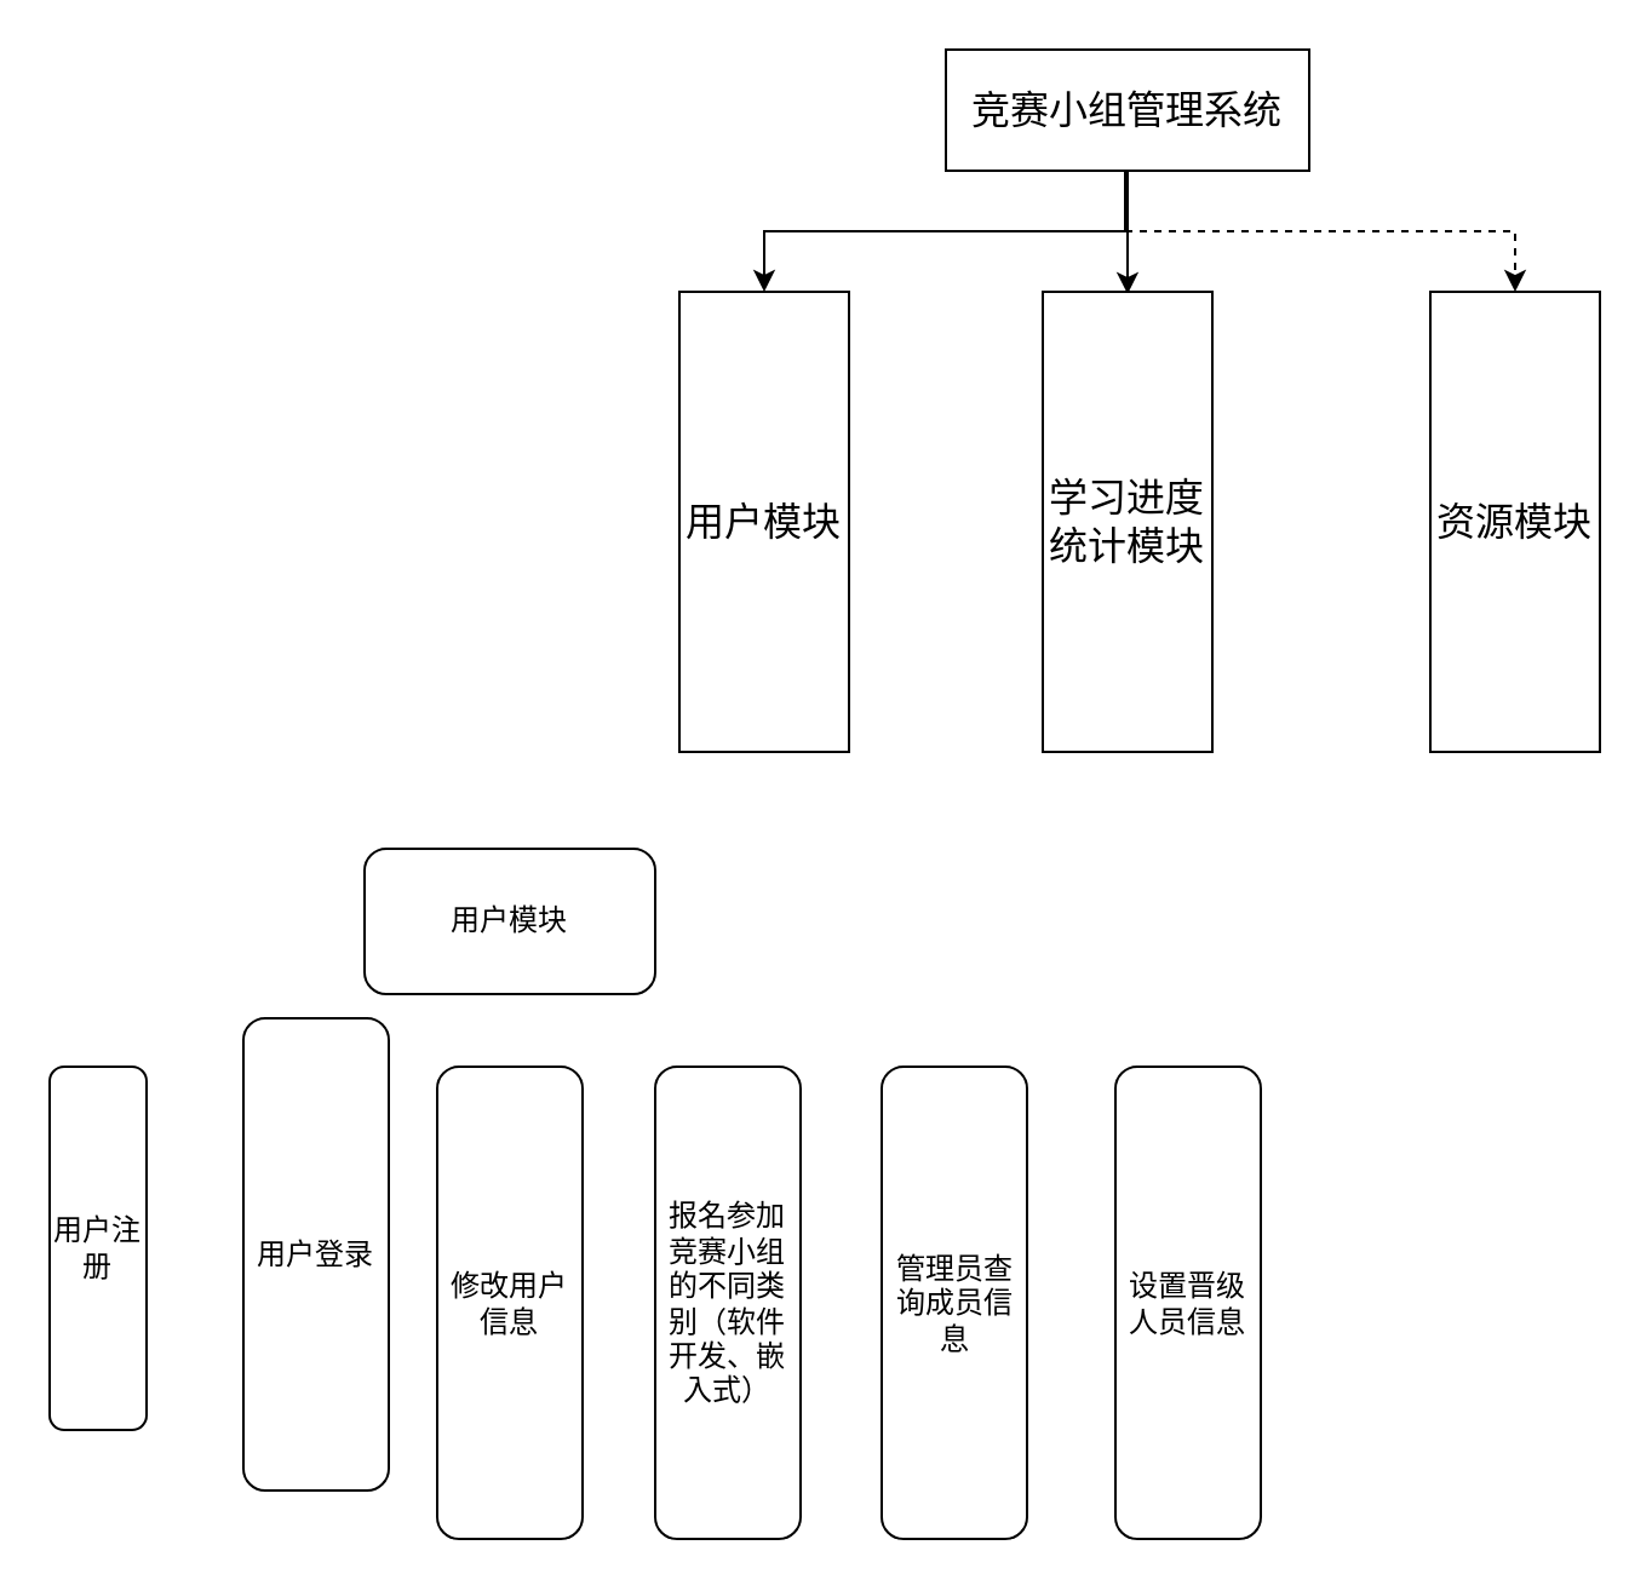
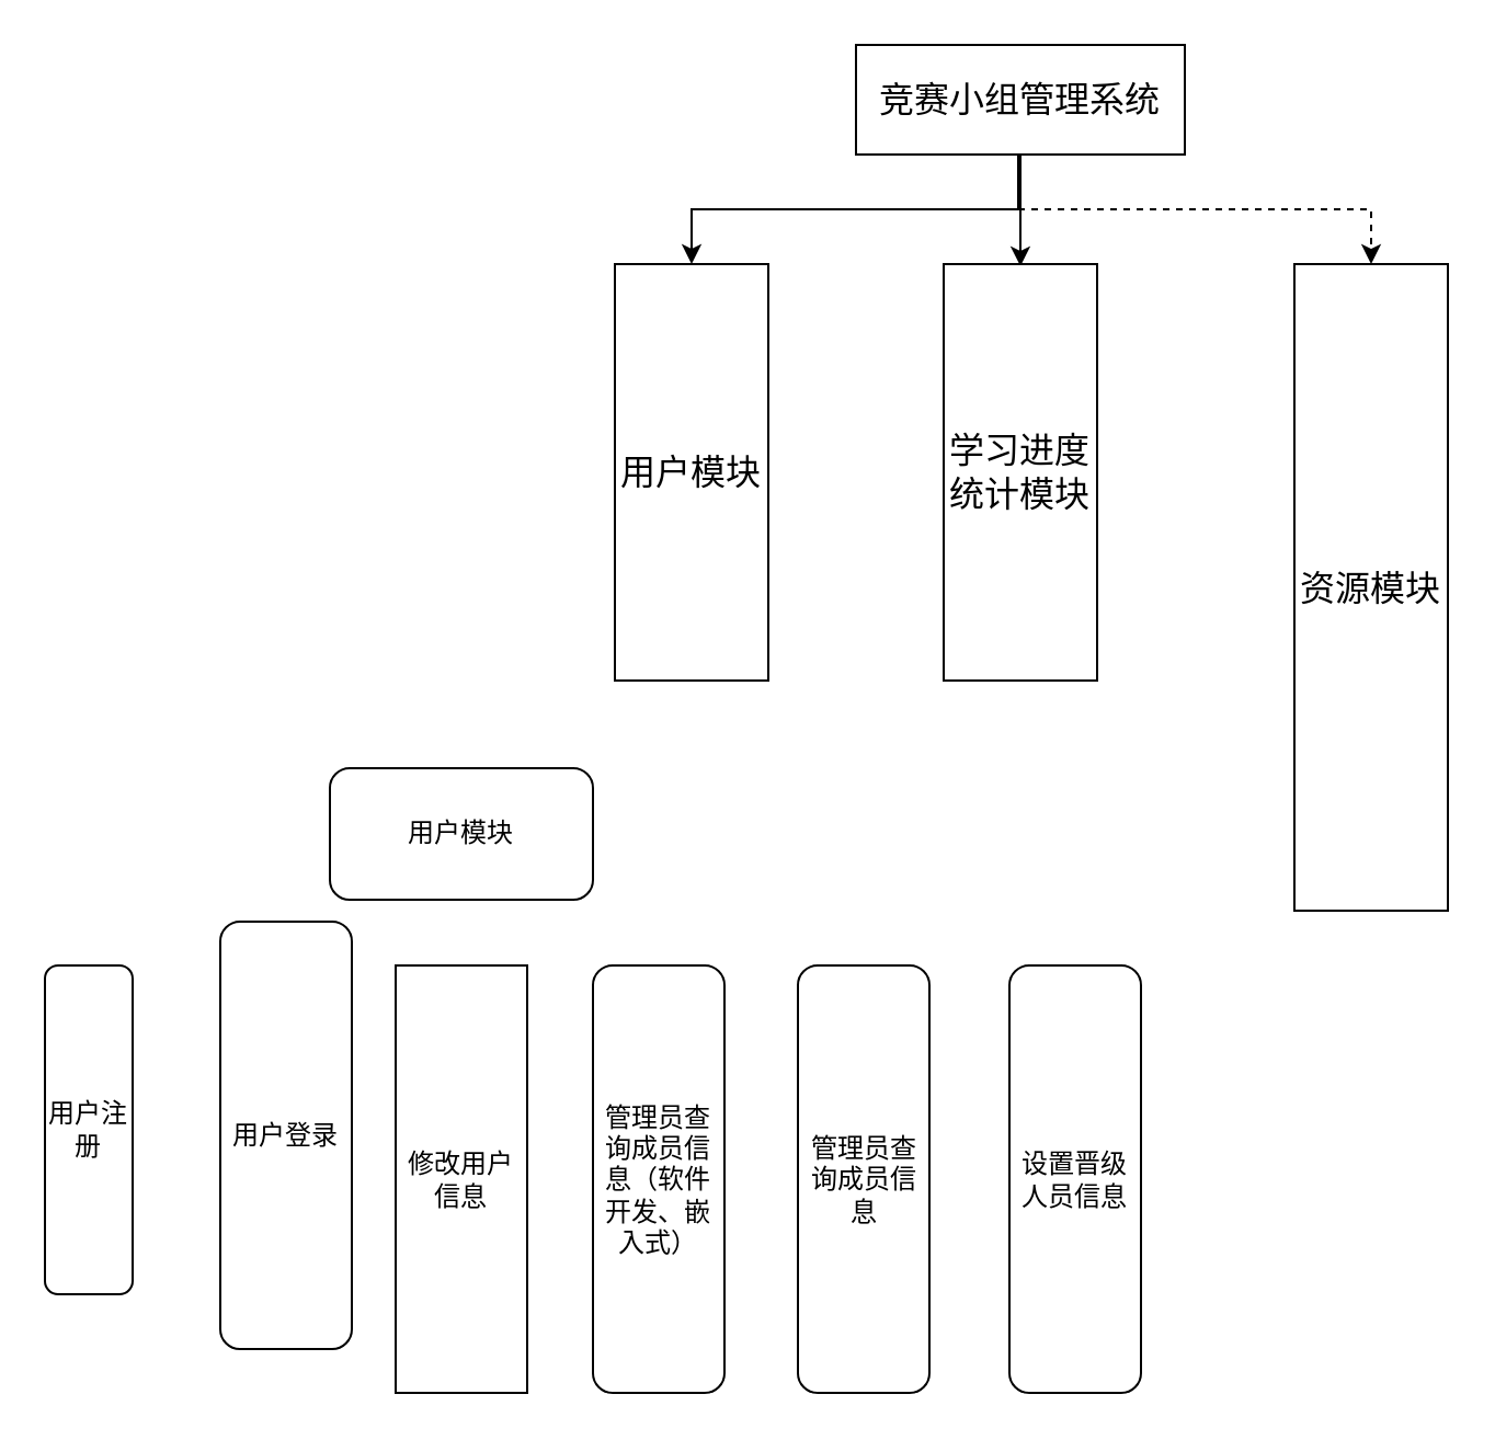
  <mxCell id="0" />
  <mxCell id="1" parent="0" />
  <mxCell id="2" style="edgeStyle=orthogonalEdgeStyle;rounded=0;orthogonalLoop=1;jettySize=auto;html=1;exitX=0.5;exitY=1;exitDx=0;exitDy=0;" edge="1" parent="1" source="5" target="6"><mxGeometry relative="1" as="geometry" /></mxCell>
  <mxCell id="3" style="edgeStyle=orthogonalEdgeStyle;rounded=0;orthogonalLoop=1;jettySize=auto;html=1;exitX=0.5;exitY=1;exitDx=0;exitDy=0;entryX=0.657;entryY=0.005;entryDx=0;entryDy=0;entryPerimeter=0;" edge="1" parent="1"><mxGeometry relative="1" as="geometry"><mxPoint x="464" y="70" as="sourcePoint" /><mxPoint x="464.99" y="120.95" as="targetPoint" /><Array as="points"><mxPoint x="464" y="95" /><mxPoint x="465" y="95" /></Array></mxGeometry></mxCell>
  <mxCell id="4" style="edgeStyle=orthogonalEdgeStyle;rounded=0;orthogonalLoop=1;jettySize=auto;html=1;exitX=0.5;exitY=1;exitDx=0;exitDy=0;entryX=0.5;entryY=0;entryDx=0;entryDy=0;dashed=1;" edge="1" parent="1" source="5" target="8"><mxGeometry relative="1" as="geometry" /></mxCell>
  <mxCell id="5" value="竞赛小组管理系统" style="rounded=0;whiteSpace=wrap;html=1;fontSize=16;" vertex="1" parent="1"><mxGeometry x="390" y="20" width="150" height="50" as="geometry" /></mxCell>
  <mxCell id="6" value="用户模块" style="rounded=0;whiteSpace=wrap;html=1;fontSize=16;" vertex="1" parent="1"><mxGeometry x="280" y="120" width="70" height="190" as="geometry" /></mxCell>
  <mxCell id="7" value="学习进度统计模块" style="rounded=0;whiteSpace=wrap;html=1;fontSize=16;" vertex="1" parent="1"><mxGeometry x="430" y="120" width="70" height="190" as="geometry" /></mxCell>
- <mxCell id="8" value="资源模块" style="rounded=0;whiteSpace=wrap;html=1;fontSize=16;" vertex="1" parent="1"><mxGeometry x="590" y="120" width="70" height="190" as="geometry" /></mxCell>
+ <mxCell id="8" value="资源模块" style="rounded=0;whiteSpace=wrap;html=1;fontSize=16;" vertex="1" parent="1"><mxGeometry x="590" y="120" width="70" height="295" as="geometry" /></mxCell>
  <mxCell id="9" value="用户模块" style="rounded=1;whiteSpace=wrap;html=1;" vertex="1" parent="1"><mxGeometry x="150" y="350" width="120" height="60" as="geometry" /></mxCell>
  <mxCell id="10" value="用户注册" style="rounded=1;whiteSpace=wrap;html=1;" vertex="1" parent="1"><mxGeometry x="20" y="440" width="40" height="150" as="geometry" /></mxCell>
  <mxCell id="11" value="用户登录" style="rounded=1;whiteSpace=wrap;html=1;" vertex="1" parent="1"><mxGeometry x="100" y="420" width="60" height="195" as="geometry" /></mxCell>
- <mxCell id="12" value="修改用户信息" style="rounded=1;whiteSpace=wrap;html=1;" vertex="1" parent="1"><mxGeometry x="180" y="440" width="60" height="195" as="geometry" /></mxCell>
- <mxCell id="13" value="报名参加竞赛小组的不同类别（软件开发、嵌入式）" style="rounded=1;whiteSpace=wrap;html=1;" vertex="1" parent="1"><mxGeometry x="270" y="440" width="60" height="195" as="geometry" /></mxCell>
+ <mxCell id="12" value="修改用户信息" style="whiteSpace=wrap;html=1;rounded=0;" vertex="1" parent="1"><mxGeometry x="180" y="440" width="60" height="195" as="geometry" /></mxCell>
+ <mxCell id="13" value="管理员查询成员信息（软件开发、嵌入式）" style="rounded=1;whiteSpace=wrap;html=1;" vertex="1" parent="1"><mxGeometry x="270" y="440" width="60" height="195" as="geometry" /></mxCell>
  <mxCell id="14" value="管理员查询成员信息" style="rounded=1;whiteSpace=wrap;html=1;" vertex="1" parent="1"><mxGeometry x="363.5" y="440" width="60" height="195" as="geometry" /></mxCell>
  <mxCell id="15" value="设置晋级人员信息" style="rounded=1;whiteSpace=wrap;html=1;" vertex="1" parent="1"><mxGeometry x="460" y="440" width="60" height="195" as="geometry" /></mxCell>
